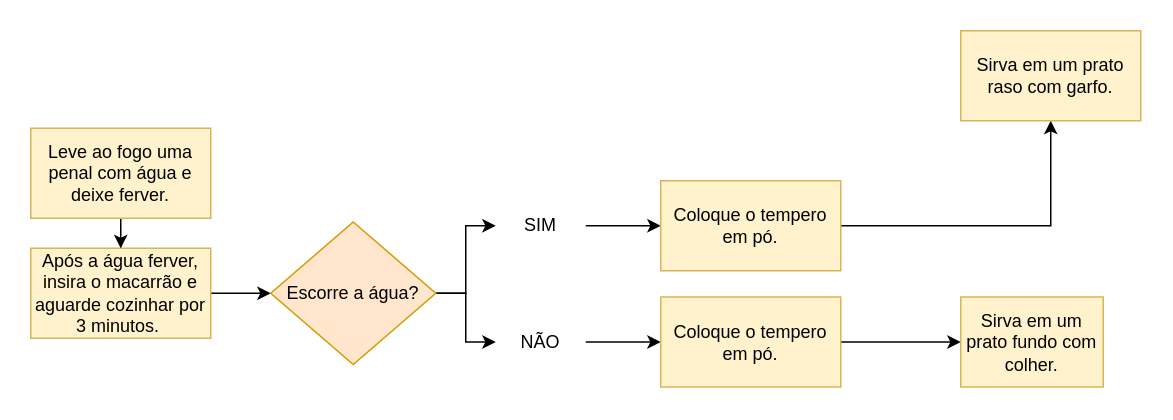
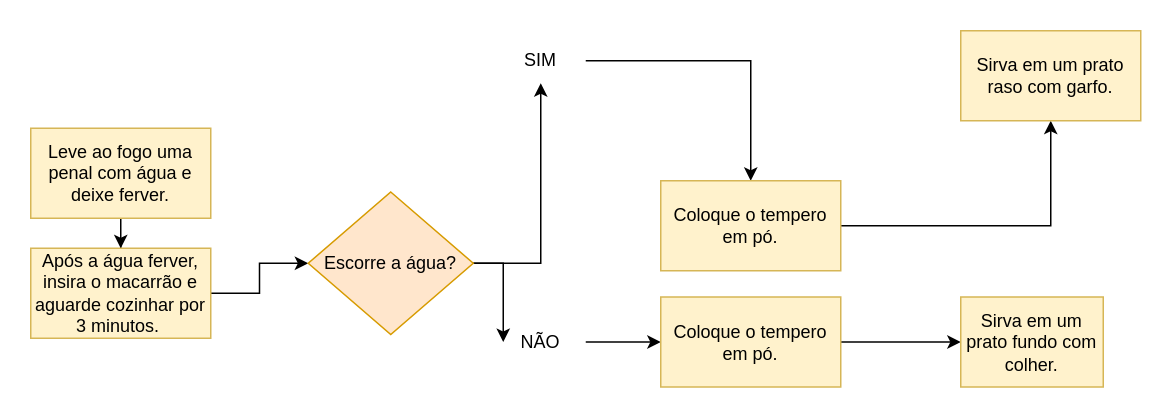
  <mxCell id="0" />
  <mxCell id="1" parent="0" />
  <mxCell id="2" value="" style="edgeStyle=orthogonalEdgeStyle;rounded=0;orthogonalLoop=1;jettySize=auto;html=1;" edge="1" parent="1" source="3" target="5"><mxGeometry relative="1" as="geometry" /></mxCell>
  <mxCell id="3" value="Leve ao fogo uma penal com água e deixe ferver." style="whiteSpace=wrap;html=1;fillColor=#fff2cc;strokeColor=#d6b656;rounded=0;" vertex="1" parent="1"><mxGeometry x="20" y="85" width="120" height="60" as="geometry" /></mxCell>
  <mxCell id="4" value="" style="edgeStyle=orthogonalEdgeStyle;rounded=0;orthogonalLoop=1;jettySize=auto;html=1;" edge="1" parent="1" source="5" target="8"><mxGeometry relative="1" as="geometry" /></mxCell>
  <mxCell id="5" value="Após a água ferver, insira o macarrão e aguarde cozinhar por 3 minutos.&amp;nbsp;" style="whiteSpace=wrap;html=1;fillColor=#fff2cc;strokeColor=#d6b656;rounded=0;" vertex="1" parent="1"><mxGeometry x="20" y="165" width="120" height="60" as="geometry" /></mxCell>
  <mxCell id="6" style="edgeStyle=orthogonalEdgeStyle;rounded=0;orthogonalLoop=1;jettySize=auto;html=1;exitX=1;exitY=0.5;exitDx=0;exitDy=0;" edge="1" parent="1" source="8" target="10"><mxGeometry relative="1" as="geometry" /></mxCell>
  <mxCell id="7" style="edgeStyle=orthogonalEdgeStyle;rounded=0;orthogonalLoop=1;jettySize=auto;html=1;" edge="1" parent="1" source="8" target="12"><mxGeometry relative="1" as="geometry" /></mxCell>
- <mxCell id="8" value="Escorre a água?" style="rhombus;whiteSpace=wrap;html=1;fillColor=#ffe6cc;strokeColor=#d79b00;rounded=0;" vertex="1" parent="1"><mxGeometry x="180" y="147.5" width="110" height="95" as="geometry" /></mxCell>
+ <mxCell id="8" value="Escorre a água?" style="rhombus;whiteSpace=wrap;html=1;fillColor=#ffe6cc;strokeColor=#d79b00;rounded=0;" vertex="1" parent="1"><mxGeometry x="205" y="127.5" width="110" height="95" as="geometry" /></mxCell>
  <mxCell id="9" value="" style="edgeStyle=orthogonalEdgeStyle;rounded=0;orthogonalLoop=1;jettySize=auto;html=1;" edge="1" parent="1" source="10" target="14"><mxGeometry relative="1" as="geometry" /></mxCell>
- <mxCell id="10" value="SIM" style="text;html=1;strokeColor=none;fillColor=none;align=center;verticalAlign=middle;whiteSpace=wrap;rounded=0;" vertex="1" parent="1"><mxGeometry x="330" y="135" width="60" height="30" as="geometry" /></mxCell>
+ <mxCell id="10" value="SIM" style="text;html=1;strokeColor=none;fillColor=none;align=center;verticalAlign=middle;whiteSpace=wrap;rounded=0;" vertex="1" parent="1"><mxGeometry x="330" y="25" width="60" height="30" as="geometry" /></mxCell>
  <mxCell id="11" value="" style="edgeStyle=orthogonalEdgeStyle;rounded=0;orthogonalLoop=1;jettySize=auto;html=1;" edge="1" parent="1" source="12" target="16"><mxGeometry relative="1" as="geometry" /></mxCell>
  <mxCell id="12" value="NÃO" style="text;html=1;strokeColor=none;fillColor=none;align=center;verticalAlign=middle;whiteSpace=wrap;rounded=0;" vertex="1" parent="1"><mxGeometry x="330" y="212.5" width="60" height="30" as="geometry" /></mxCell>
  <mxCell id="13" value="" style="edgeStyle=orthogonalEdgeStyle;rounded=0;orthogonalLoop=1;jettySize=auto;html=1;" edge="1" parent="1" source="14" target="17"><mxGeometry relative="1" as="geometry" /></mxCell>
  <mxCell id="14" value="Coloque o tempero em pó." style="whiteSpace=wrap;html=1;fillColor=#fff2cc;strokeColor=#d6b656;" vertex="1" parent="1"><mxGeometry x="440" y="120" width="120" height="60" as="geometry" /></mxCell>
  <mxCell id="15" value="" style="edgeStyle=orthogonalEdgeStyle;rounded=0;orthogonalLoop=1;jettySize=auto;html=1;" edge="1" parent="1" source="16" target="18"><mxGeometry relative="1" as="geometry" /></mxCell>
  <mxCell id="16" value="Coloque o tempero em pó." style="whiteSpace=wrap;html=1;fillColor=#fff2cc;strokeColor=#d6b656;" vertex="1" parent="1"><mxGeometry x="440" y="197.5" width="120" height="60" as="geometry" /></mxCell>
  <mxCell id="17" value="Sirva em um prato raso com garfo." style="whiteSpace=wrap;html=1;fillColor=#fff2cc;strokeColor=#d6b656;" vertex="1" parent="1"><mxGeometry x="640" y="20" width="120" height="60" as="geometry" /></mxCell>
  <mxCell id="18" value="Sirva em um prato fundo com colher." style="whiteSpace=wrap;html=1;fillColor=#fff2cc;strokeColor=#d6b656;" vertex="1" parent="1"><mxGeometry x="640" y="197.5" width="95" height="60" as="geometry" /></mxCell>
